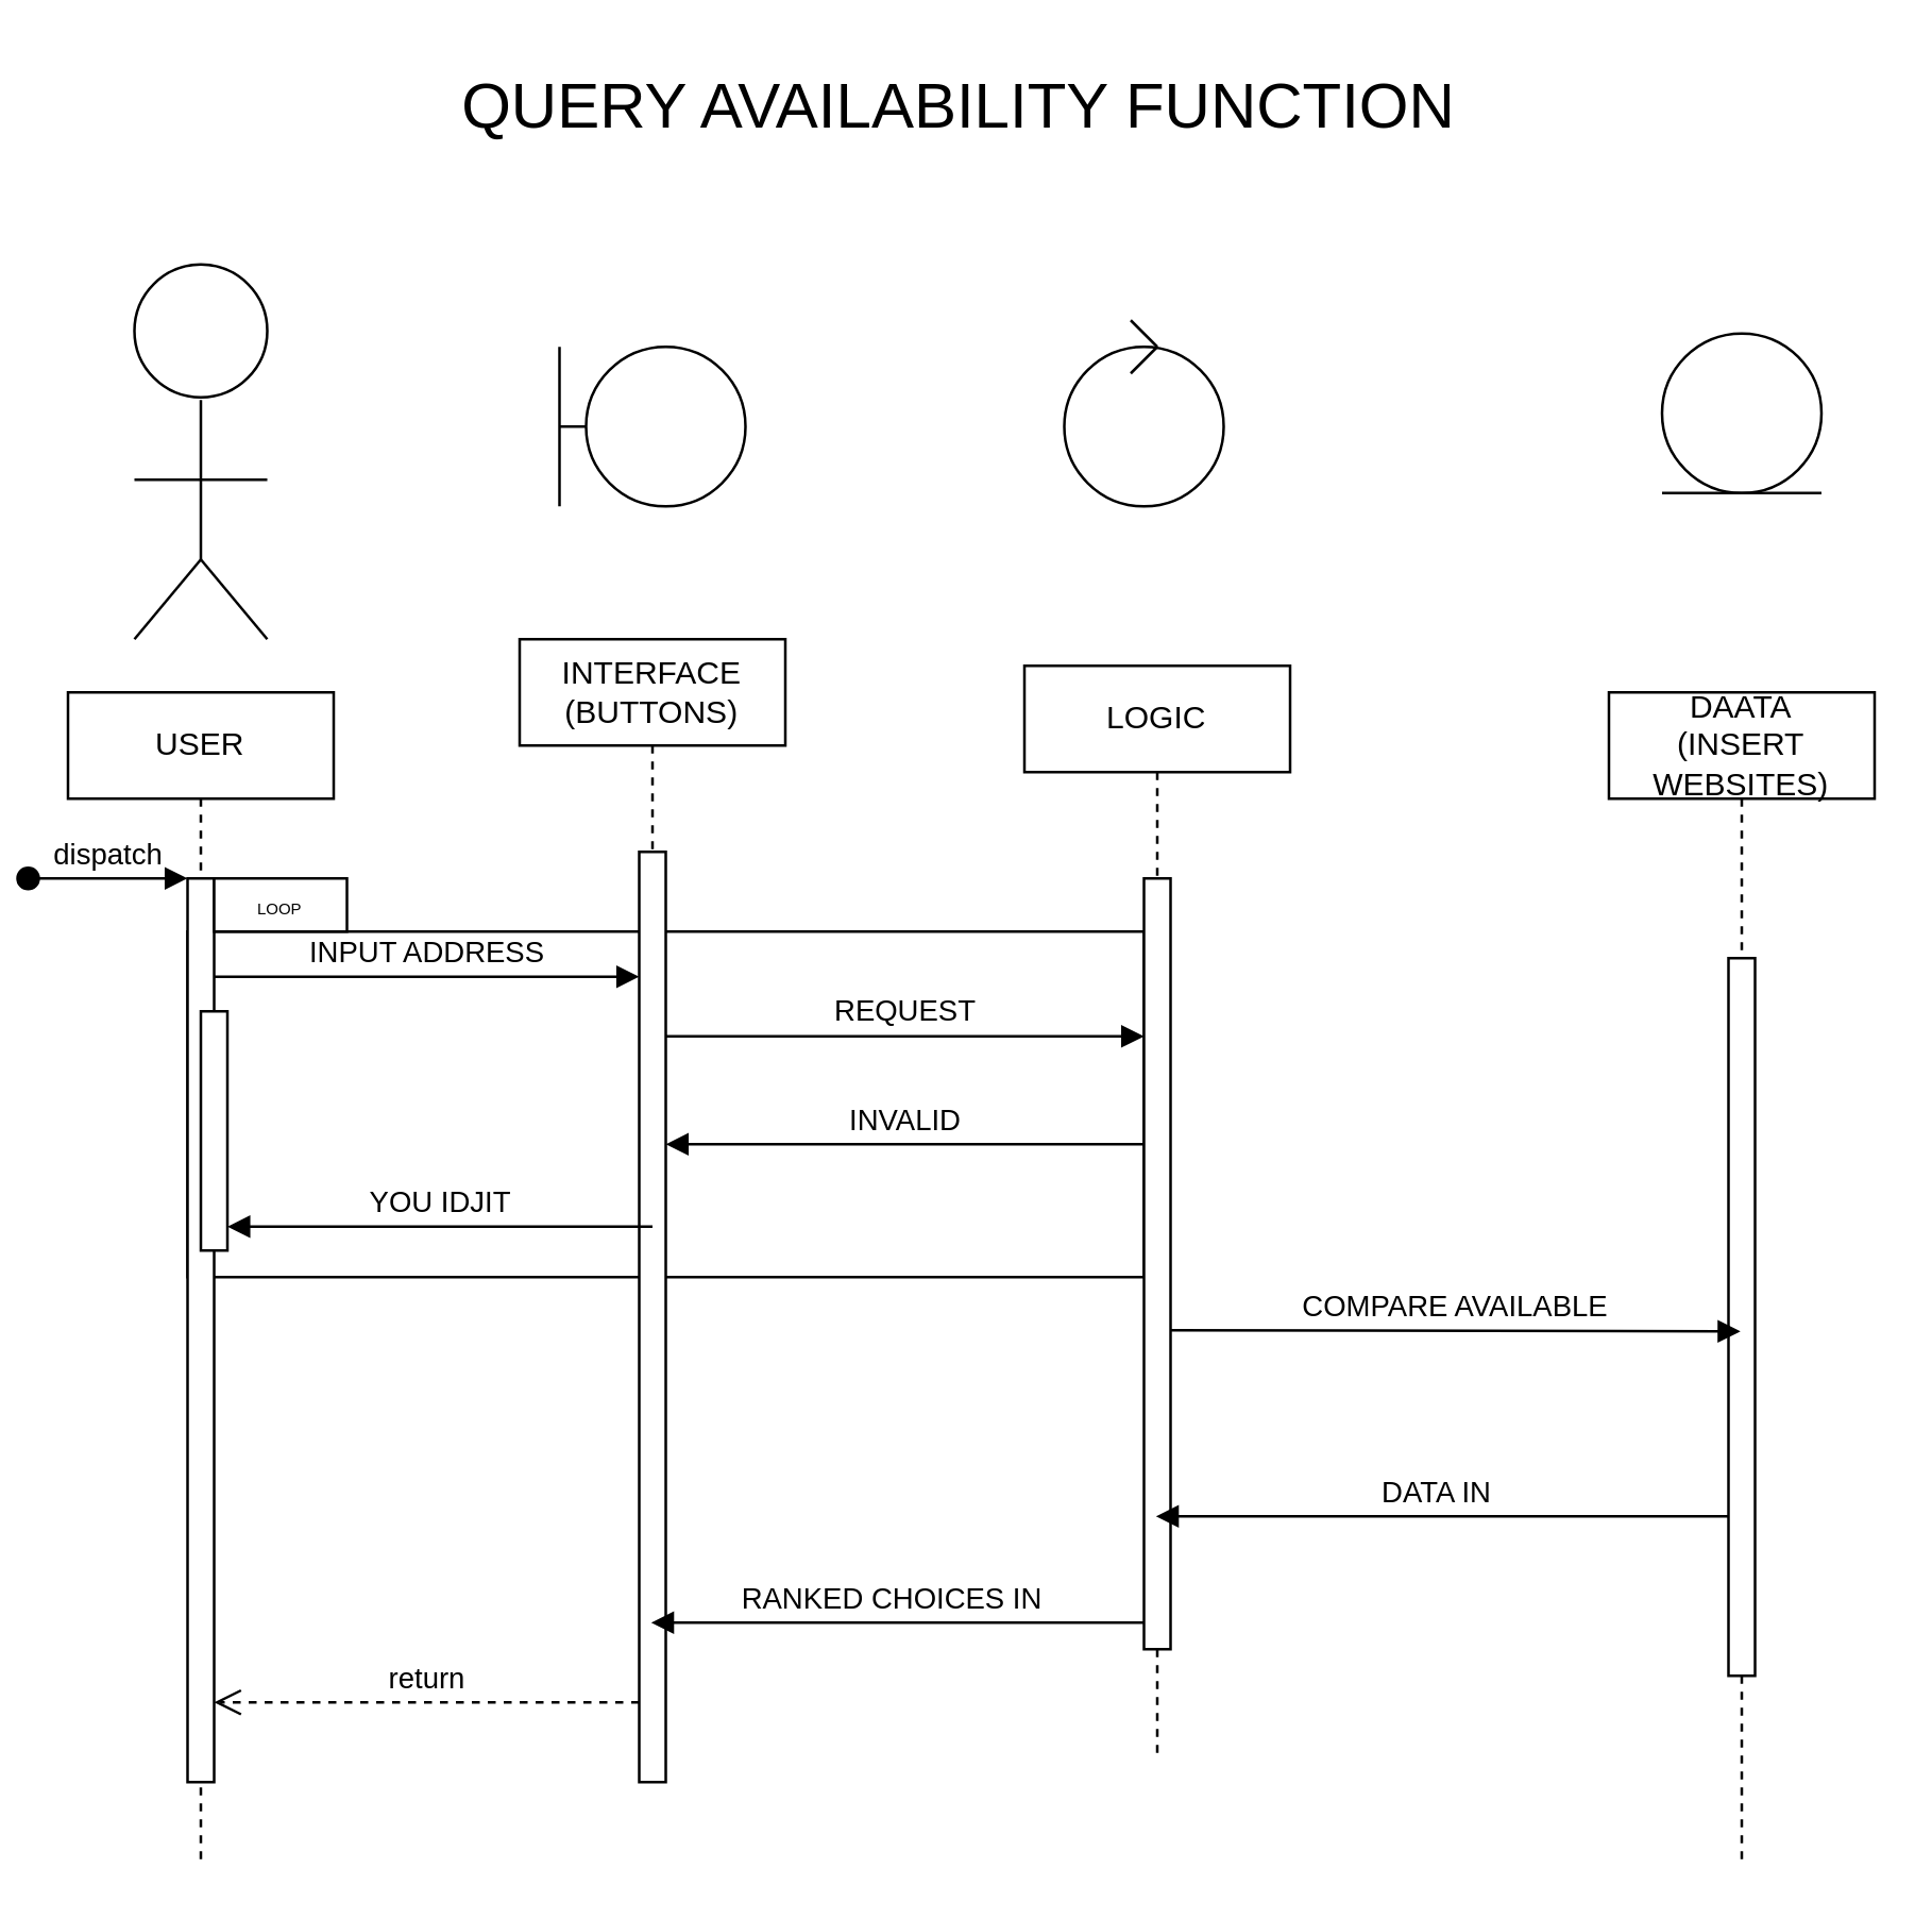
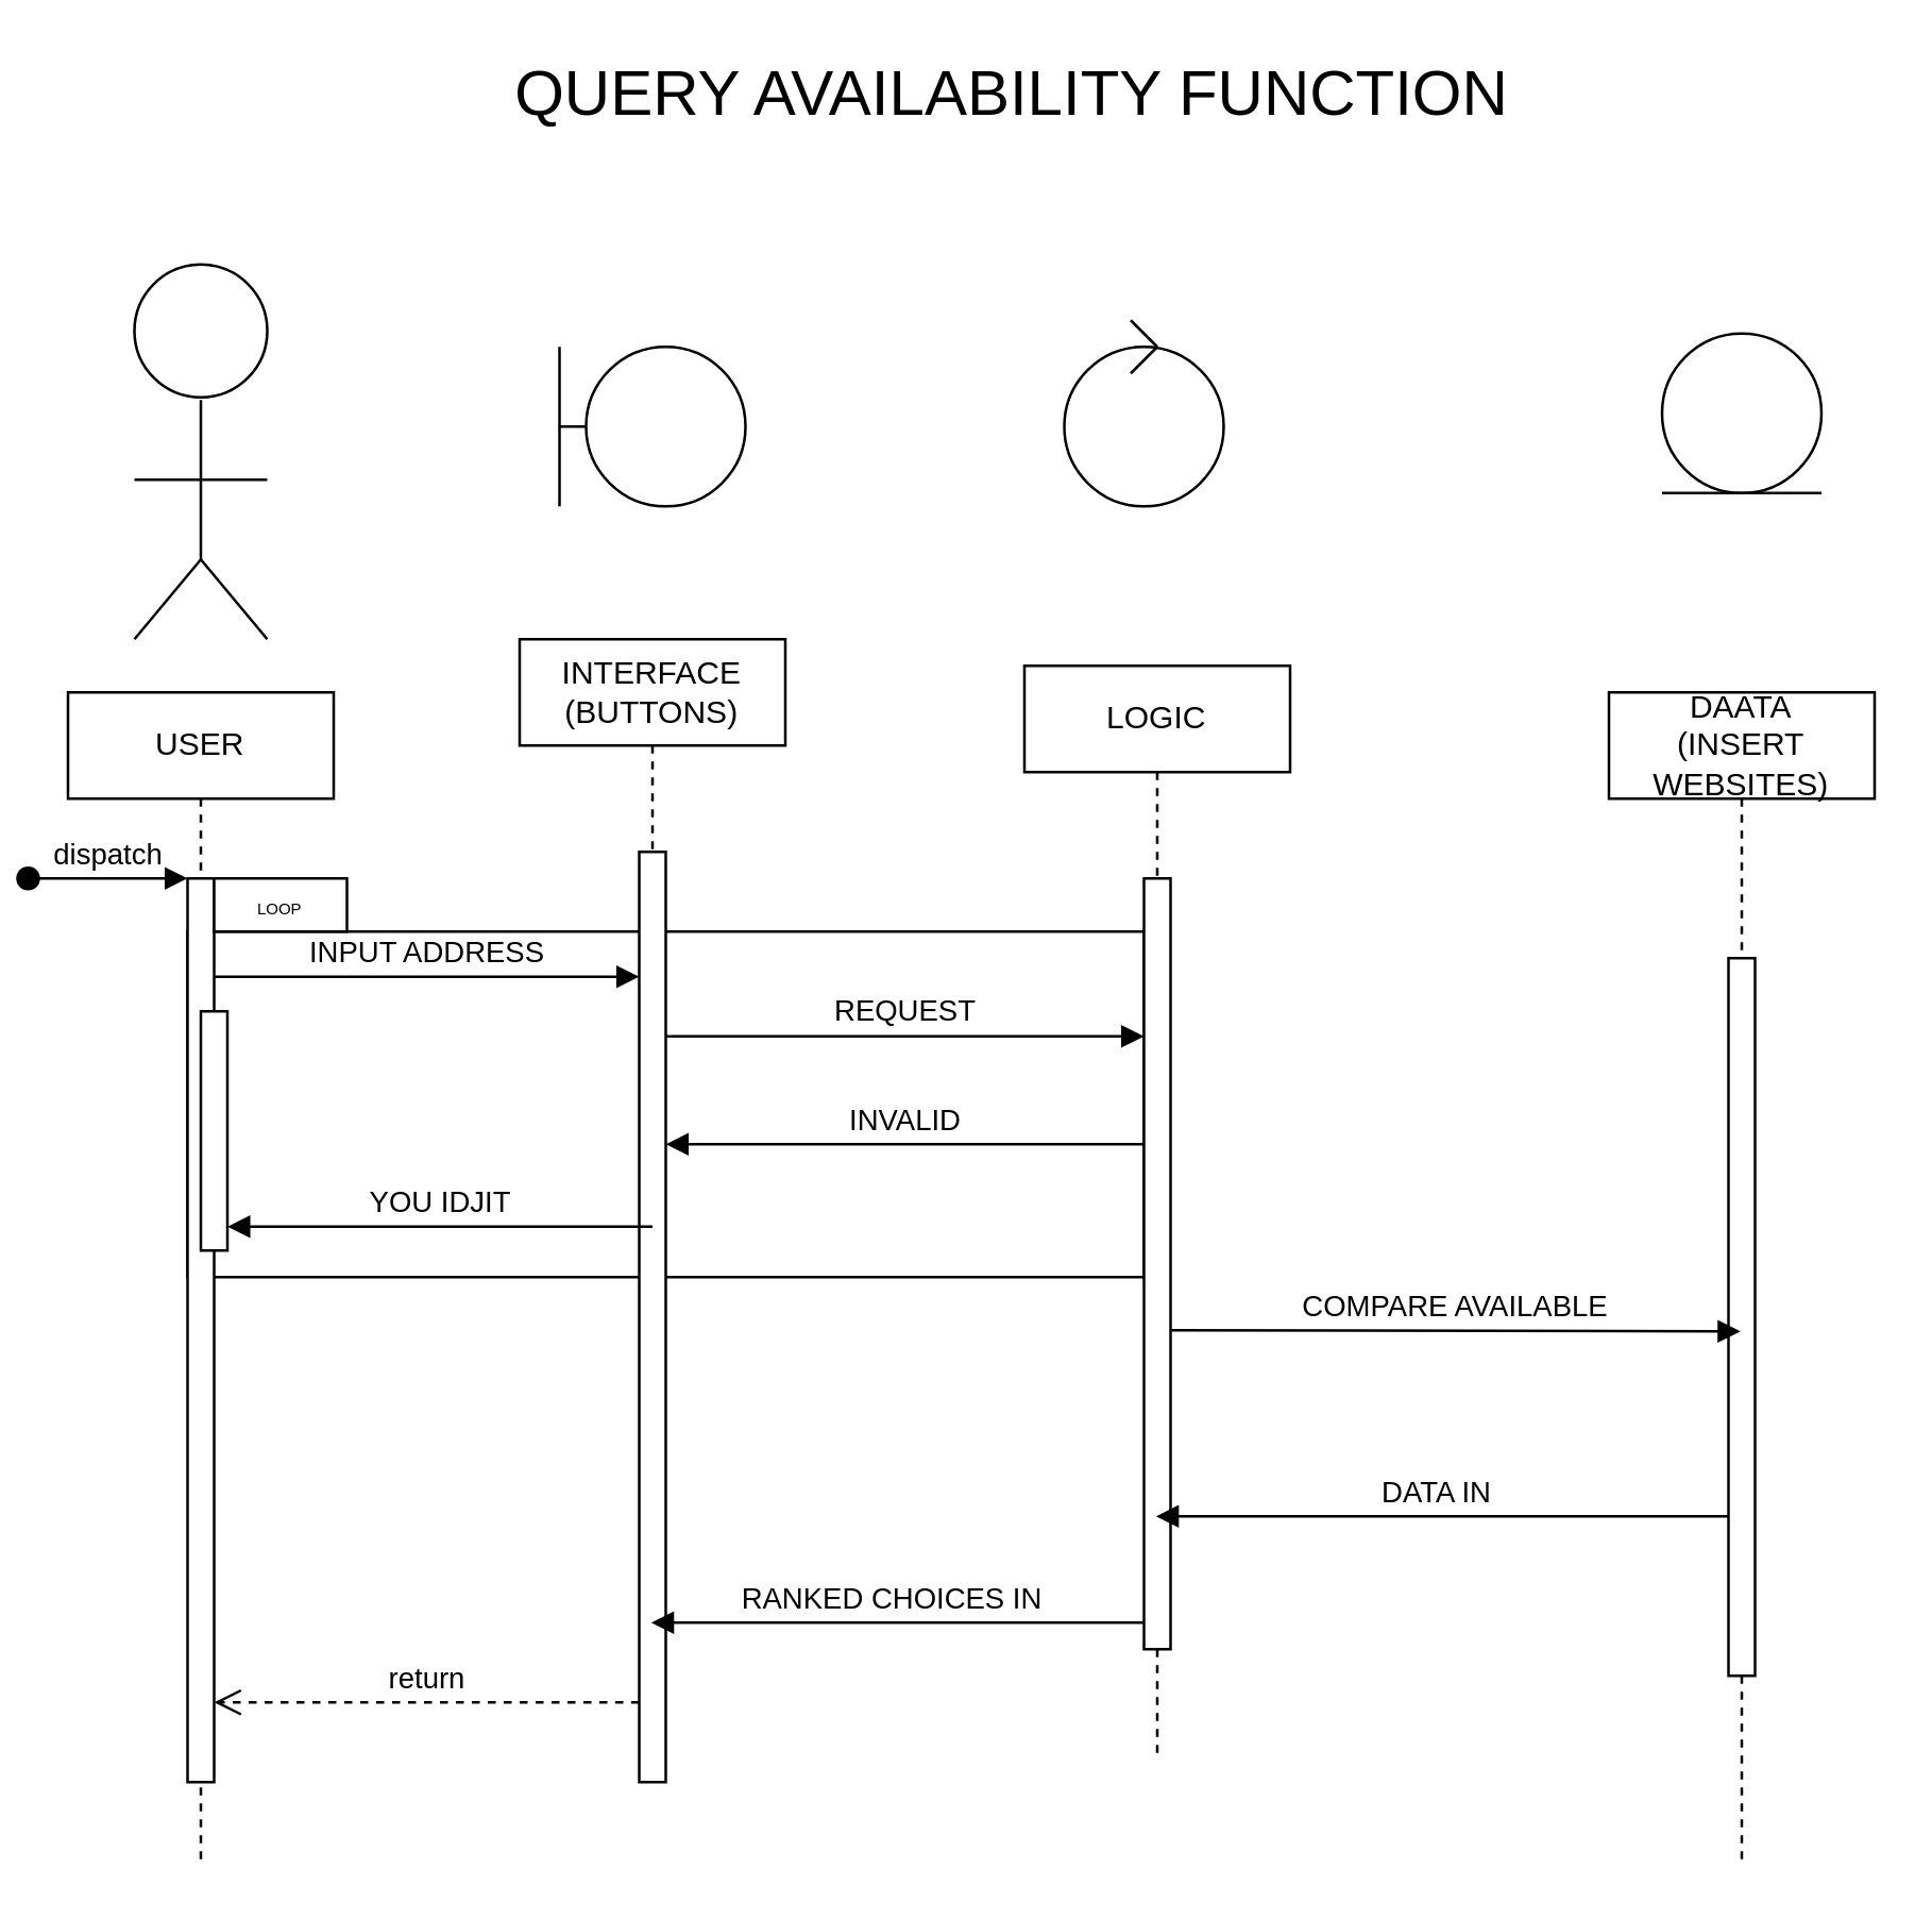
  <mxCell id="0" />
  <mxCell id="1" parent="0" />
  <mxCell id="2" value="" style="rounded=0;whiteSpace=wrap;html=1;fontSize=24;" vertex="1" parent="1"><mxGeometry x="65" y="350" width="360" height="130" as="geometry" /></mxCell>
  <mxCell id="3" value="USER" style="shape=umlLifeline;perimeter=lifelinePerimeter;whiteSpace=wrap;html=1;container=0;dropTarget=0;collapsible=0;recursiveResize=0;outlineConnect=0;portConstraint=eastwest;newEdgeStyle={&quot;edgeStyle&quot;:&quot;elbowEdgeStyle&quot;,&quot;elbow&quot;:&quot;vertical&quot;,&quot;curved&quot;:0,&quot;rounded&quot;:0};" parent="1" vertex="1"><mxGeometry x="20" y="260" width="100" height="440" as="geometry" /></mxCell>
  <mxCell id="4" value="" style="html=1;points=[];perimeter=orthogonalPerimeter;outlineConnect=0;targetShapes=umlLifeline;portConstraint=eastwest;newEdgeStyle={&quot;edgeStyle&quot;:&quot;elbowEdgeStyle&quot;,&quot;elbow&quot;:&quot;vertical&quot;,&quot;curved&quot;:0,&quot;rounded&quot;:0};" parent="3" vertex="1"><mxGeometry x="45" y="70" width="10" height="340" as="geometry" /></mxCell>
  <mxCell id="5" value="dispatch" style="html=1;verticalAlign=bottom;startArrow=oval;endArrow=block;startSize=8;edgeStyle=elbowEdgeStyle;elbow=vertical;curved=0;rounded=0;" parent="3" target="4" edge="1"><mxGeometry relative="1" as="geometry"><mxPoint x="-15" y="70" as="sourcePoint" /></mxGeometry></mxCell>
  <mxCell id="6" value="" style="html=1;points=[];perimeter=orthogonalPerimeter;outlineConnect=0;targetShapes=umlLifeline;portConstraint=eastwest;newEdgeStyle={&quot;edgeStyle&quot;:&quot;elbowEdgeStyle&quot;,&quot;elbow&quot;:&quot;vertical&quot;,&quot;curved&quot;:0,&quot;rounded&quot;:0};" parent="3" vertex="1"><mxGeometry x="50" y="120" width="10" height="90" as="geometry" /></mxCell>
  <mxCell id="7" value="&lt;div&gt;INTERFACE&lt;/div&gt;&lt;div&gt;(BUTTONS)&lt;/div&gt;" style="shape=umlLifeline;perimeter=lifelinePerimeter;whiteSpace=wrap;html=1;container=0;dropTarget=0;collapsible=0;recursiveResize=0;outlineConnect=0;portConstraint=eastwest;newEdgeStyle={&quot;edgeStyle&quot;:&quot;elbowEdgeStyle&quot;,&quot;elbow&quot;:&quot;vertical&quot;,&quot;curved&quot;:0,&quot;rounded&quot;:0};" parent="1" vertex="1"><mxGeometry x="190" y="240" width="100" height="430" as="geometry" /></mxCell>
  <mxCell id="8" value="" style="html=1;points=[];perimeter=orthogonalPerimeter;outlineConnect=0;targetShapes=umlLifeline;portConstraint=eastwest;newEdgeStyle={&quot;edgeStyle&quot;:&quot;elbowEdgeStyle&quot;,&quot;elbow&quot;:&quot;vertical&quot;,&quot;curved&quot;:0,&quot;rounded&quot;:0};" parent="7" vertex="1"><mxGeometry x="45" y="80" width="10" height="350" as="geometry" /></mxCell>
  <mxCell id="9" value="INPUT ADDRESS" style="html=1;verticalAlign=bottom;endArrow=block;edgeStyle=elbowEdgeStyle;elbow=vertical;curved=0;rounded=0;" parent="1" edge="1"><mxGeometry relative="1" as="geometry"><mxPoint x="75" y="367" as="sourcePoint" /><Array as="points"><mxPoint x="200" y="367" /></Array><mxPoint x="235" y="367" as="targetPoint" /></mxGeometry></mxCell>
  <mxCell id="10" value="return" style="html=1;verticalAlign=bottom;endArrow=open;dashed=1;endSize=8;edgeStyle=elbowEdgeStyle;elbow=vertical;curved=0;rounded=0;" parent="1" source="8" target="4" edge="1"><mxGeometry relative="1" as="geometry"><mxPoint x="215" y="475" as="targetPoint" /><Array as="points"><mxPoint x="175" y="640" /><mxPoint x="210" y="550" /></Array></mxGeometry></mxCell>
  <mxCell id="11" value="YOU IDJIT" style="html=1;verticalAlign=bottom;endArrow=block;edgeStyle=elbowEdgeStyle;elbow=vertical;curved=0;rounded=0;" parent="1" edge="1"><mxGeometry relative="1" as="geometry"><mxPoint x="240" y="461" as="sourcePoint" /><Array as="points"><mxPoint x="215" y="461" /><mxPoint x="165" y="461" /><mxPoint x="210" y="461" /></Array><mxPoint x="80" y="461" as="targetPoint" /></mxGeometry></mxCell>
  <mxCell id="12" value="" style="group" vertex="1" connectable="0" parent="1"><mxGeometry x="45" y="90" width="50" height="150" as="geometry" /></mxCell>
  <mxCell id="13" value="" style="ellipse;whiteSpace=wrap;html=1;aspect=fixed;" vertex="1" parent="12"><mxGeometry y="9" width="50" height="50" as="geometry" /></mxCell>
  <mxCell id="14" value="" style="endArrow=none;html=1;rounded=0;" edge="1" parent="12"><mxGeometry width="50" height="50" relative="1" as="geometry"><mxPoint y="90" as="sourcePoint" /><mxPoint x="50" y="90" as="targetPoint" /></mxGeometry></mxCell>
  <mxCell id="15" value="" style="endArrow=none;html=1;rounded=0;" edge="1" parent="12"><mxGeometry width="50" height="50" relative="1" as="geometry"><mxPoint x="25" y="120" as="sourcePoint" /><mxPoint x="25" y="60" as="targetPoint" /></mxGeometry></mxCell>
  <mxCell id="16" value="" style="endArrow=none;html=1;rounded=0;" edge="1" parent="12"><mxGeometry width="50" height="50" relative="1" as="geometry"><mxPoint y="150" as="sourcePoint" /><mxPoint x="25" y="120" as="targetPoint" /></mxGeometry></mxCell>
  <mxCell id="17" value="" style="endArrow=none;html=1;rounded=0;" edge="1" parent="12"><mxGeometry width="50" height="50" relative="1" as="geometry"><mxPoint x="50" y="150" as="sourcePoint" /><mxPoint x="25" y="120" as="targetPoint" /></mxGeometry></mxCell>
  <mxCell id="18" value="" style="group" vertex="1" connectable="0" parent="1"><mxGeometry x="205" y="130" width="70" height="60" as="geometry" /></mxCell>
  <mxCell id="19" value="" style="ellipse;whiteSpace=wrap;html=1;aspect=fixed;" vertex="1" parent="18"><mxGeometry x="10" width="60" height="60" as="geometry" /></mxCell>
  <mxCell id="20" value="" style="endArrow=none;html=1;rounded=0;" edge="1" parent="18"><mxGeometry width="50" height="50" relative="1" as="geometry"><mxPoint y="60" as="sourcePoint" /><mxPoint as="targetPoint" /></mxGeometry></mxCell>
  <mxCell id="21" value="" style="endArrow=none;html=1;rounded=0;entryX=0;entryY=0.5;entryDx=0;entryDy=0;" edge="1" parent="18" target="19"><mxGeometry width="50" height="50" relative="1" as="geometry"><mxPoint y="30" as="sourcePoint" /><mxPoint x="200" y="220" as="targetPoint" /></mxGeometry></mxCell>
  <mxCell id="22" value="" style="group;rotation=-90;" vertex="1" connectable="0" parent="1"><mxGeometry x="615" y="130" width="70" height="60" as="geometry" /></mxCell>
  <mxCell id="23" value="" style="ellipse;whiteSpace=wrap;html=1;aspect=fixed;rotation=-90;" vertex="1" parent="22"><mxGeometry x="5" y="-5" width="60" height="60" as="geometry" /></mxCell>
  <mxCell id="24" value="" style="endArrow=none;html=1;rounded=0;" edge="1" parent="22"><mxGeometry width="50" height="50" relative="1" as="geometry"><mxPoint x="65" y="55" as="sourcePoint" /><mxPoint x="5" y="55" as="targetPoint" /></mxGeometry></mxCell>
  <mxCell id="25" value="" style="group;rotation=-90;" vertex="1" connectable="0" parent="1"><mxGeometry x="395" y="140" width="95" height="60" as="geometry" /></mxCell>
  <mxCell id="26" value="" style="endArrow=none;html=1;rounded=0;" edge="1" parent="25"><mxGeometry width="50" height="50" relative="1" as="geometry"><mxPoint x="25" y="-20" as="sourcePoint" /><mxPoint x="35" y="-10" as="targetPoint" /></mxGeometry></mxCell>
  <mxCell id="27" value="" style="ellipse;whiteSpace=wrap;html=1;aspect=fixed;rotation=-90;" vertex="1" parent="25"><mxGeometry y="-10" width="60" height="60" as="geometry" /></mxCell>
  <mxCell id="28" value="" style="endArrow=none;html=1;rounded=0;" edge="1" parent="25"><mxGeometry width="50" height="50" relative="1" as="geometry"><mxPoint x="25" as="sourcePoint" /><mxPoint x="35" y="-10" as="targetPoint" /></mxGeometry></mxCell>
  <mxCell id="29" value="LOGIC" style="shape=umlLifeline;perimeter=lifelinePerimeter;whiteSpace=wrap;html=1;container=0;dropTarget=0;collapsible=0;recursiveResize=0;outlineConnect=0;portConstraint=eastwest;newEdgeStyle={&quot;edgeStyle&quot;:&quot;elbowEdgeStyle&quot;,&quot;elbow&quot;:&quot;vertical&quot;,&quot;curved&quot;:0,&quot;rounded&quot;:0};" vertex="1" parent="1"><mxGeometry x="380" y="250" width="100" height="410" as="geometry" /></mxCell>
  <mxCell id="30" value="" style="html=1;points=[];perimeter=orthogonalPerimeter;outlineConnect=0;targetShapes=umlLifeline;portConstraint=eastwest;newEdgeStyle={&quot;edgeStyle&quot;:&quot;elbowEdgeStyle&quot;,&quot;elbow&quot;:&quot;vertical&quot;,&quot;curved&quot;:0,&quot;rounded&quot;:0};" vertex="1" parent="29"><mxGeometry x="45" y="80" width="10" height="290" as="geometry" /></mxCell>
  <mxCell id="31" value="&lt;div&gt;DAATA&lt;/div&gt;&lt;div&gt;(INSERT WEBSITES)&lt;br&gt;&lt;/div&gt;" style="shape=umlLifeline;perimeter=lifelinePerimeter;whiteSpace=wrap;html=1;container=0;dropTarget=0;collapsible=0;recursiveResize=0;outlineConnect=0;portConstraint=eastwest;newEdgeStyle={&quot;edgeStyle&quot;:&quot;elbowEdgeStyle&quot;,&quot;elbow&quot;:&quot;vertical&quot;,&quot;curved&quot;:0,&quot;rounded&quot;:0};" vertex="1" parent="1"><mxGeometry x="600" y="260" width="100" height="440" as="geometry" /></mxCell>
  <mxCell id="32" value="" style="html=1;points=[];perimeter=orthogonalPerimeter;outlineConnect=0;targetShapes=umlLifeline;portConstraint=eastwest;newEdgeStyle={&quot;edgeStyle&quot;:&quot;elbowEdgeStyle&quot;,&quot;elbow&quot;:&quot;vertical&quot;,&quot;curved&quot;:0,&quot;rounded&quot;:0};" vertex="1" parent="31"><mxGeometry x="45" y="100" width="10" height="270" as="geometry" /></mxCell>
  <mxCell id="33" value="REQUEST" style="html=1;verticalAlign=bottom;endArrow=block;edgeStyle=elbowEdgeStyle;elbow=vertical;curved=0;rounded=0;" edge="1" parent="1" source="8"><mxGeometry relative="1" as="geometry"><mxPoint x="265" y="389.41" as="sourcePoint" /><Array as="points"><mxPoint x="390" y="389.41" /></Array><mxPoint x="425" y="389.41" as="targetPoint" /></mxGeometry></mxCell>
- <mxCell id="34" value="&lt;font style=&quot;font-size: 24px;&quot;&gt;QUERY AVAILABILITY FUNCTION&lt;/font&gt;" style="text;html=1;align=center;verticalAlign=middle;resizable=0;points=[];autosize=1;strokeColor=none;fillColor=none;" vertex="1" parent="1"><mxGeometry x="155" y="20" width="400" height="40" as="geometry" /></mxCell>
+ <mxCell id="34" value="&lt;font style=&quot;font-size: 24px;&quot;&gt;QUERY AVAILABILITY FUNCTION&lt;/font&gt;" style="text;html=1;align=center;verticalAlign=middle;resizable=0;points=[];autosize=1;strokeColor=none;fillColor=none;" vertex="1" parent="1"><mxGeometry x="175" y="15" width="400" height="40" as="geometry" /></mxCell>
  <mxCell id="35" value="" style="rounded=0;whiteSpace=wrap;html=1;fontSize=24;" vertex="1" parent="1"><mxGeometry x="75" y="330" width="50" height="20" as="geometry" /></mxCell>
  <mxCell id="36" value="&lt;font style=&quot;font-size: 6px;&quot;&gt;LOOP&lt;/font&gt;" style="text;html=1;strokeColor=none;fillColor=none;align=center;verticalAlign=middle;whiteSpace=wrap;rounded=0;fontSize=12;" vertex="1" parent="1"><mxGeometry x="90" y="337.5" width="20" height="5" as="geometry" /></mxCell>
  <mxCell id="37" value="INVALID" style="html=1;verticalAlign=bottom;endArrow=block;edgeStyle=elbowEdgeStyle;elbow=vertical;curved=0;rounded=0;" edge="1" parent="1" target="8"><mxGeometry relative="1" as="geometry"><mxPoint x="425" y="430" as="sourcePoint" /><Array as="points"><mxPoint x="400" y="430" /><mxPoint x="350" y="430" /><mxPoint x="395" y="430" /></Array><mxPoint x="265" y="430" as="targetPoint" /></mxGeometry></mxCell>
  <mxCell id="38" value="COMPARE AVAILABLE" style="html=1;verticalAlign=bottom;endArrow=block;edgeStyle=elbowEdgeStyle;elbow=vertical;curved=0;rounded=0;" edge="1" parent="1" target="31"><mxGeometry relative="1" as="geometry"><mxPoint x="435" y="500" as="sourcePoint" /><Array as="points"><mxPoint x="580" y="500.41" /></Array><mxPoint x="615" y="500.41" as="targetPoint" /></mxGeometry></mxCell>
  <mxCell id="39" value="&lt;div&gt;DATA IN&lt;/div&gt;" style="html=1;verticalAlign=bottom;endArrow=block;edgeStyle=elbowEdgeStyle;elbow=vertical;curved=0;rounded=0;" edge="1" parent="1" target="29"><mxGeometry x="0.023" relative="1" as="geometry"><mxPoint x="645" y="570" as="sourcePoint" /><Array as="points"><mxPoint x="620" y="570" /><mxPoint x="570" y="570" /><mxPoint x="615" y="570" /></Array><mxPoint x="465" y="570" as="targetPoint" /><mxPoint as="offset" /></mxGeometry></mxCell>
  <mxCell id="40" value="RANKED CHOICES IN" style="html=1;verticalAlign=bottom;endArrow=block;edgeStyle=elbowEdgeStyle;elbow=vertical;curved=0;rounded=0;" edge="1" parent="1" target="7"><mxGeometry x="0.023" relative="1" as="geometry"><mxPoint x="425" y="610" as="sourcePoint" /><Array as="points"><mxPoint x="400" y="610" /><mxPoint x="350" y="610" /><mxPoint x="395" y="610" /></Array><mxPoint x="210" y="610" as="targetPoint" /><mxPoint as="offset" /></mxGeometry></mxCell>
